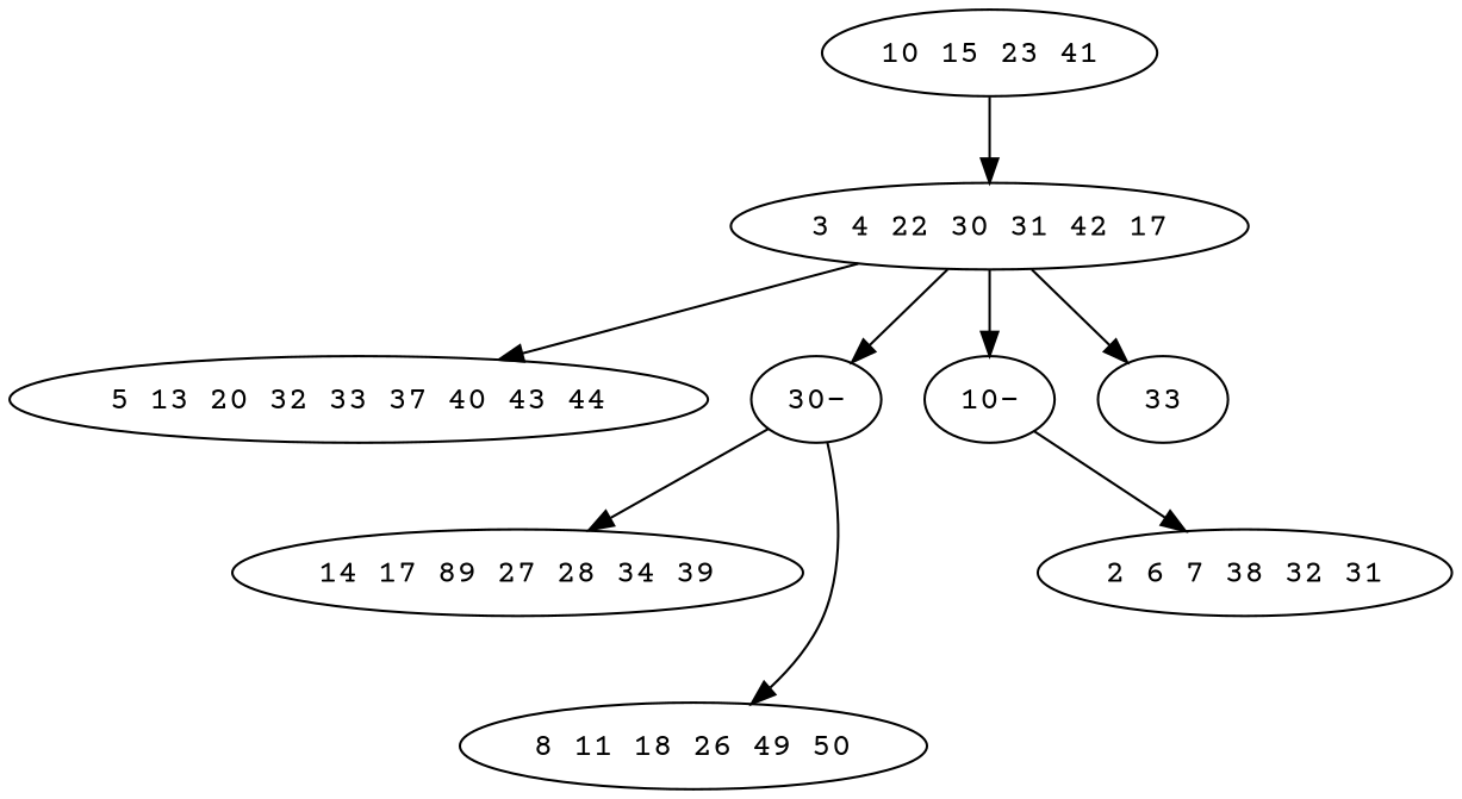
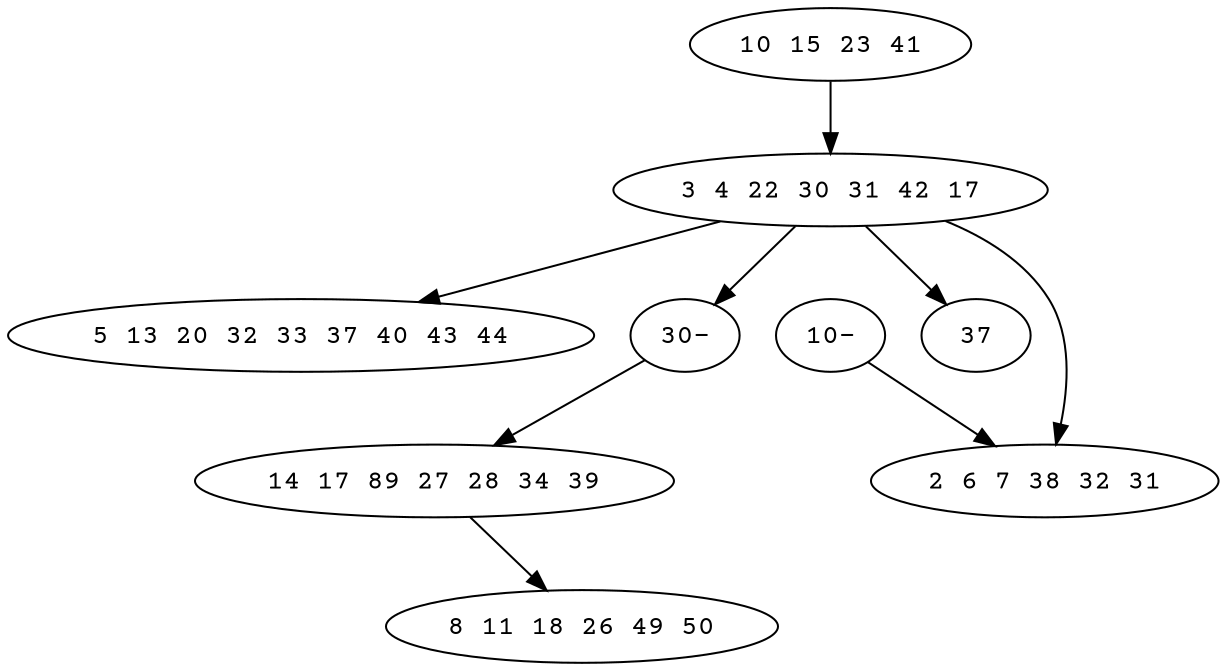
  digraph {
    fontname="Courier Prime"
    node [fontname="Courier Prime"]
    edge [fontname="Courier Prime"]
    n1 [label="10 15 23 41"]
    n2 [label="3 4 22 30 31 42 17"]
    n3 [label="5 13 20 32 33 37 40 43 44"]
    n4 [label="30-"]
    n5 [label="10-"]
-   n6 [label=33]
+   n6 [label=37]
    n7 [label="14 17 89 27 28 34 39"]
    n8 [label="2 6 7 38 32 31"]
    n9 [label="8 11 18 26 49 50"]
    n1 -> n2
    n2 -> n3
    n2 -> n4
-   n2 -> n5
+   n2 -> n8
    n2 -> n6
    n4 -> n7
    n5 -> n8
-   n4 -> n9
+   n7 -> n9
  }
